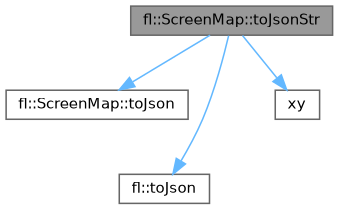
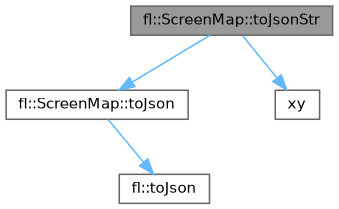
  digraph {
    rankdir=TB
    node [color=grey40 fillcolor=white fontname=Helvetica fontsize=10 shape=box style=filled]
    edge [color=steelblue1 fontname=Helvetica fontsize=10 labelfontname=Helvetica labelfontsize=10 style=solid]
    n1 [color=gray40 fillcolor=grey60 fontcolor=black height=0.2 label="fl::ScreenMap::toJsonStr" width=0.4]
    n2 [height=0.2 label="fl::ScreenMap::toJson" width=0.4]
    n3 [height=0.2 label="fl::toJson" width=0.4]
    n4 [height=0.2 label=xy width=0.4]
    n1 -> n2
-   n1 -> n3
+   n2 -> n3
    n1 -> n4
  }
